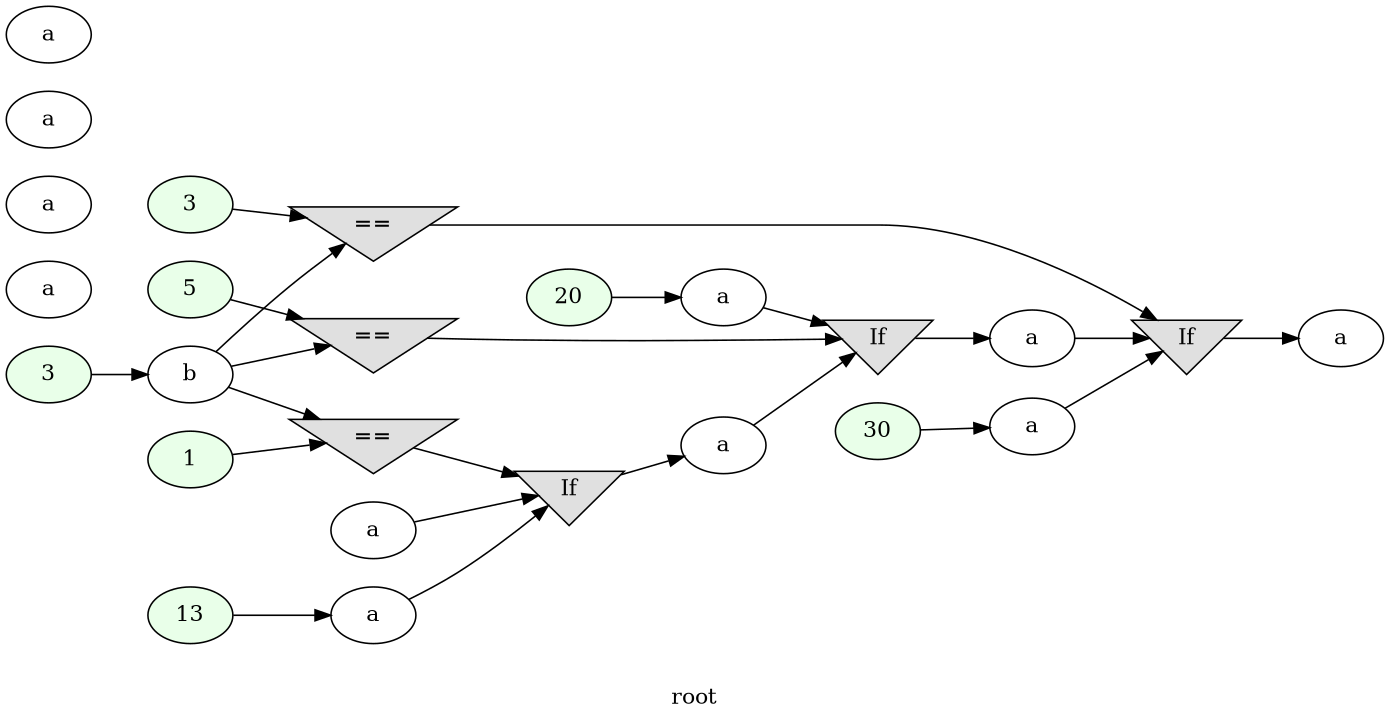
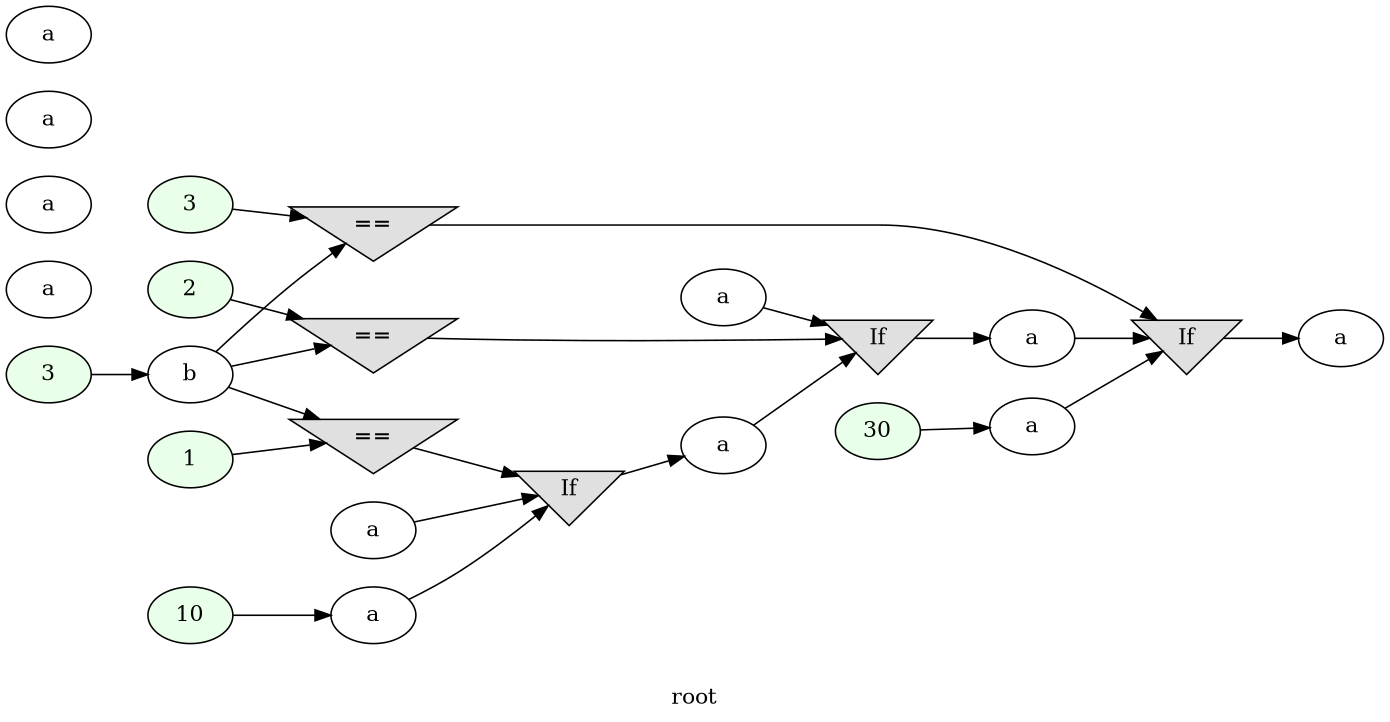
  digraph {
    label=root
    rankdir=LR
    node [startingline=9 style=filled]
    n1 [fillcolor="#E9FFE9" label=3 startingline=5]
    n2 [label=b startingline=5 style=""]
    n3 [fillcolor="#E0E0E0" label="==" shape=invtriangle startingline=7]
    n4 [fillcolor="#E0E0E0" label="==" shape=invtriangle startingline=11]
    n5 [fillcolor="#E0E0E0" label="==" shape=invtriangle]
    n6 [fillcolor="#E0E0E0" label=If shape=invtriangle startingline=11]
    n7 [fillcolor="#E0E0E0" label=If shape=invtriangle]
    n8 [fillcolor="#E0E0E0" label=If shape=invtriangle startingline=10]
    n9 [fillcolor="#E9FFE9" label=1 startingline=7]
    n10 [label=a startingline=11 style=""]
    n11 [label=a startingline=8 style=""]
-   n12 [fillcolor="#E9FFE9" label=13 startingline=8]
+   n12 [fillcolor="#E9FFE9" label=10 startingline=8]
    n13 [label=a startingline=8 style=""]
    n14 [label=a startingline=11 style=""]
    n15 [label=a startingline=11 style=""]
    n16 [label=a style=""]
-   n17 [fillcolor="#E9FFE9" label=5 startingline=11]
+   n17 [fillcolor="#E9FFE9" label=2 startingline=11]
    n18 [label=a style=""]
-   n19 [fillcolor="#E9FFE9" label=20]
    n20 [label=a style=""]
    n21 [label=a startingline=10 style=""]
    n22 [fillcolor="#E9FFE9" label=3]
    n23 [label=a startingline=10 style=""]
    n24 [fillcolor="#E9FFE9" label=30 startingline=10]
    n25 [label=a startingline=10 style=""]
    n1 -> n2
    n2 -> n3
    n2 -> n4
    n2 -> n5
    n3 -> n6
    n4 -> n7
    n5 -> n8
    n6 -> n10
    n7 -> n16
    n8 -> n21
    n9 -> n3
    n10 -> n7
    n12 -> n13
    n13 -> n6
    n15 -> n6
    n16 -> n8
    n17 -> n4
-   n19 -> n20
    n20 -> n7
    n22 -> n5
    n24 -> n25
    n25 -> n8
  }
